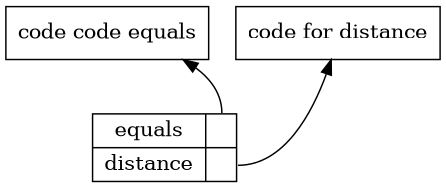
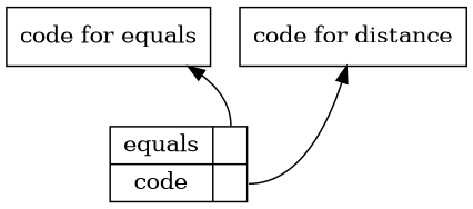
  digraph {
    rankdir=BT
    node [shape=record]
-   n1 [label="{<f00> equals | <f10> distance } | {<f01> | <f11>}"]
-   n2 [label="code code equals"]
+   n1 [label="{<f00> equals | <f10> code } | {<f01> | <f11>}"]
+   n2 [label="code for equals"]
    n3 [label="code for distance"]
    n1 -> n2 [tailport=f01]
    n1 -> n3 [tailport=f11]
  }
